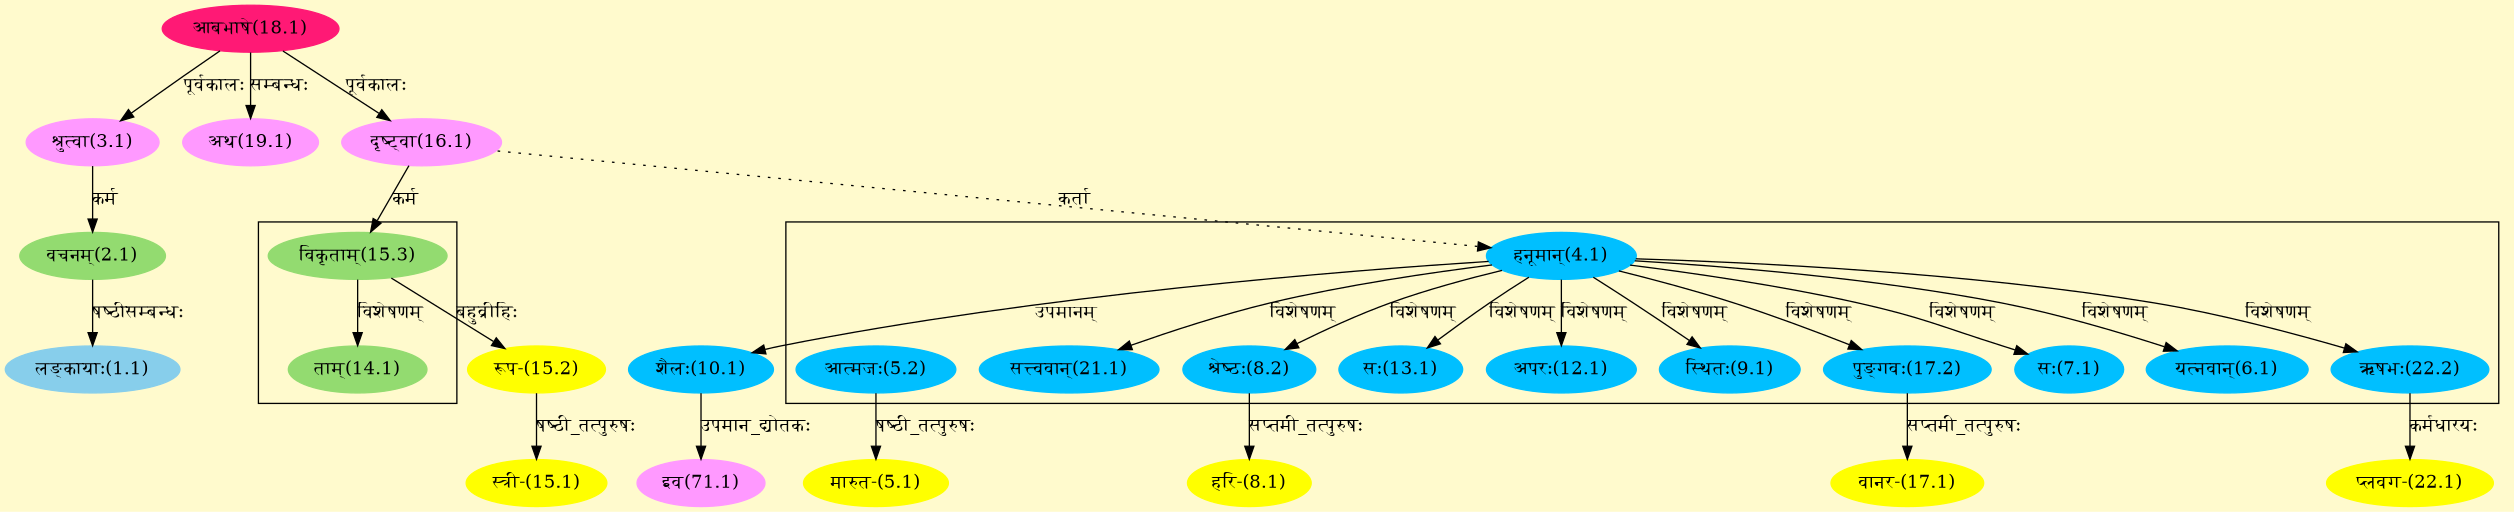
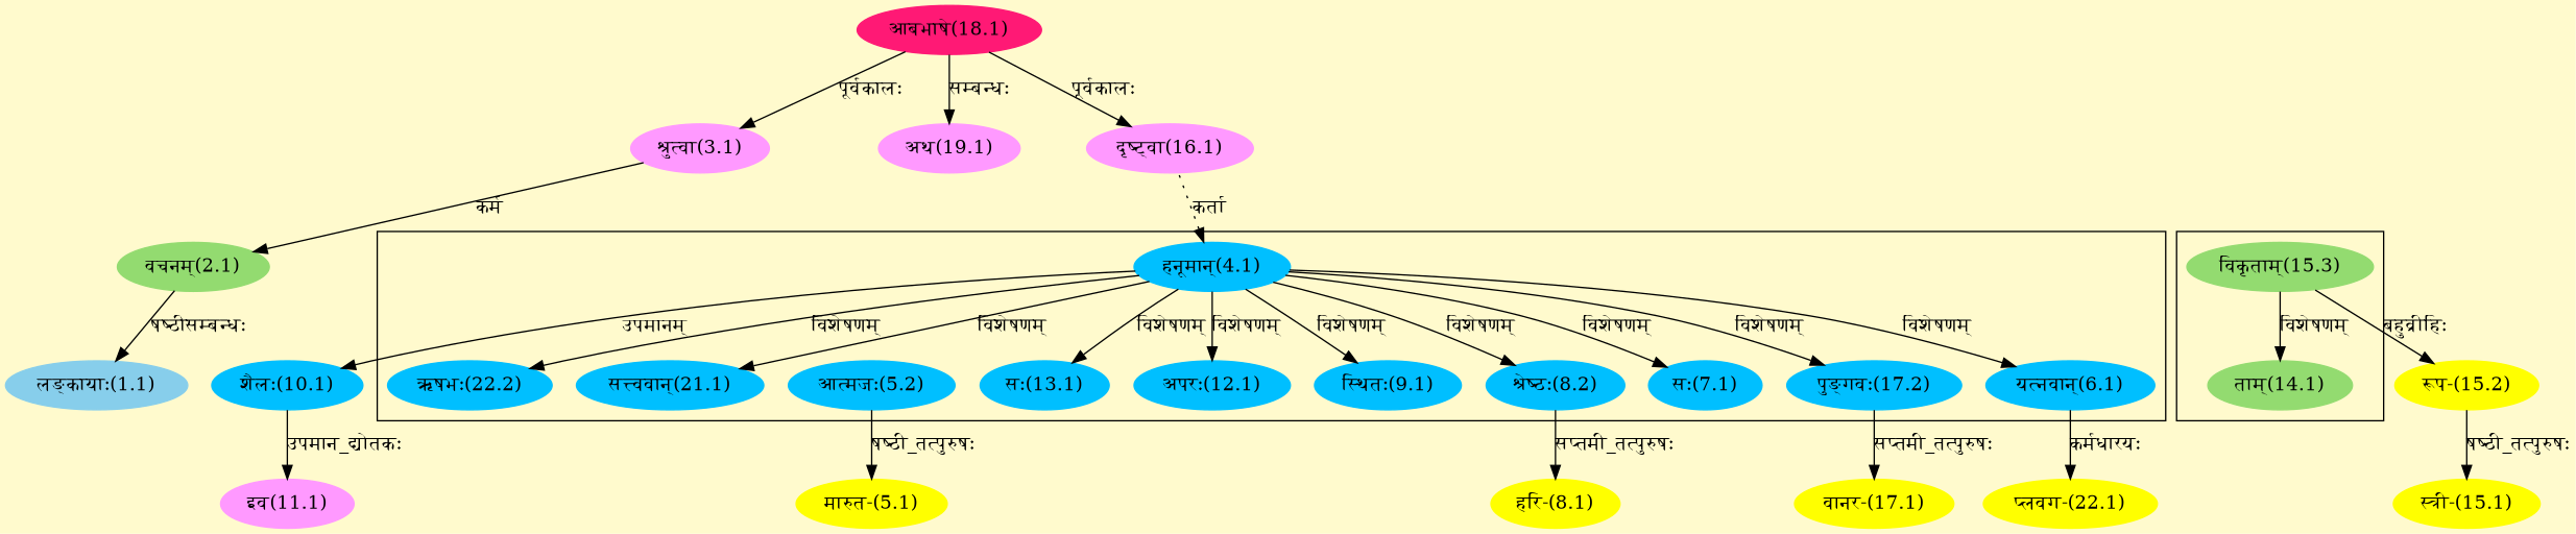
  digraph {
    bgcolor=lemonchiffon1
    compound=true
    rankdir=BT
    node [color="#00BFFF" style=filled]
    edge [dir=back]
    n1 [label="आत्मजः(5.2)"]
    n2 [label="हनूमान्(4.1)"]
    n3 [label="यत्नवान्(6.1)"]
    n4 [label="सः(7.1)"]
    n5 [label="श्रेष्ठः(8.2)"]
    n6 [label="स्थितः(9.1)"]
    n7 [label="अपरः(12.1)"]
    n8 [label="सः(13.1)"]
    n9 [label="पुङ्गवः(17.2)"]
    n10 [label="सत्त्ववान्(21.1)"]
    n11 [label="ऋषभः(22.2)"]
    n12 [color="#93DB70" label="ताम्(14.1)"]
    n13 [color="#93DB70" label="विकृताम्(15.3)"]
    n14 [color="#FF99FF" label="दृष्ट्वा(16.1)"]
    n15 [color="#FF1975" label="आबभाषे(18.1)"]
    n16 [color="#87CEEB" label="लङ्कायाः(1.1)"]
    n17 [color="#93DB70" label="वचनम्(2.1)"]
    n18 [color="#FF99FF" label="श्रुत्वा(3.1)"]
    n19 [color="#FFFF00" label="मारुत-(5.1)"]
    n20 [color="#FFFF00" label="हरि-(8.1)"]
    n21 [label="शैलः(10.1)"]
-   n22 [color="#FF99FF" label="इव(71.1)"]
+   n22 [color="#FF99FF" label="इव(11.1)"]
    n23 [color="#FFFF00" label="स्त्री-(15.1)"]
    n24 [color="#FFFF00" label="रूप-(15.2)"]
    n25 [color="#FFFF00" label="वानर-(17.1)"]
    n26 [color="#FF99FF" label="अथ(19.1)"]
    n27 [color="#FFFF00" label="प्लवग-(22.1)"]
    subgraph cluster_1 {
      n1
      n2
      n3
      n4
      n5
      n6
      n7
      n8
      n9
      n10
      n11
    }
    subgraph cluster_2 {
      n12
      n13
    }
    n2 -> n14 [label="कर्ता" style=dotted]
    n3 -> n2 [label="विशेषणम्"]
    n4 -> n2 [label="विशेषणम्"]
    n5 -> n2 [label="विशेषणम्"]
    n6 -> n2 [label="विशेषणम्"]
    n7 -> n2 [label="विशेषणम्"]
    n8 -> n2 [label="विशेषणम्"]
    n9 -> n2 [label="विशेषणम्"]
    n10 -> n2 [label="विशेषणम्"]
    n11 -> n2 [label="विशेषणम्"]
    n12 -> n13 [label="विशेषणम्"]
-   n13 -> n14 [label="कर्म"]
    n14 -> n15 [label="पूर्वकालः"]
    n16 -> n17 [label="षष्ठीसम्बन्धः"]
    n17 -> n18 [label="कर्म"]
    n18 -> n15 [label="पूर्वकालः"]
    n19 -> n1 [label="षष्ठी_तत्पुरुषः"]
    n20 -> n5 [label="सप्तमी_तत्पुरुषः"]
    n21 -> n2 [label="उपमानम्"]
    n22 -> n21 [label="उपमान_द्योतकः"]
    n23 -> n24 [label="षष्ठी_तत्पुरुषः"]
    n24 -> n13 [label="बहुव्रीहिः"]
    n25 -> n9 [label="सप्तमी_तत्पुरुषः"]
    n26 -> n15 [label="सम्बन्धः"]
-   n27 -> n11 [label="कर्मधारयः"]
+   n27 -> n3 [label="कर्मधारयः"]
  }
